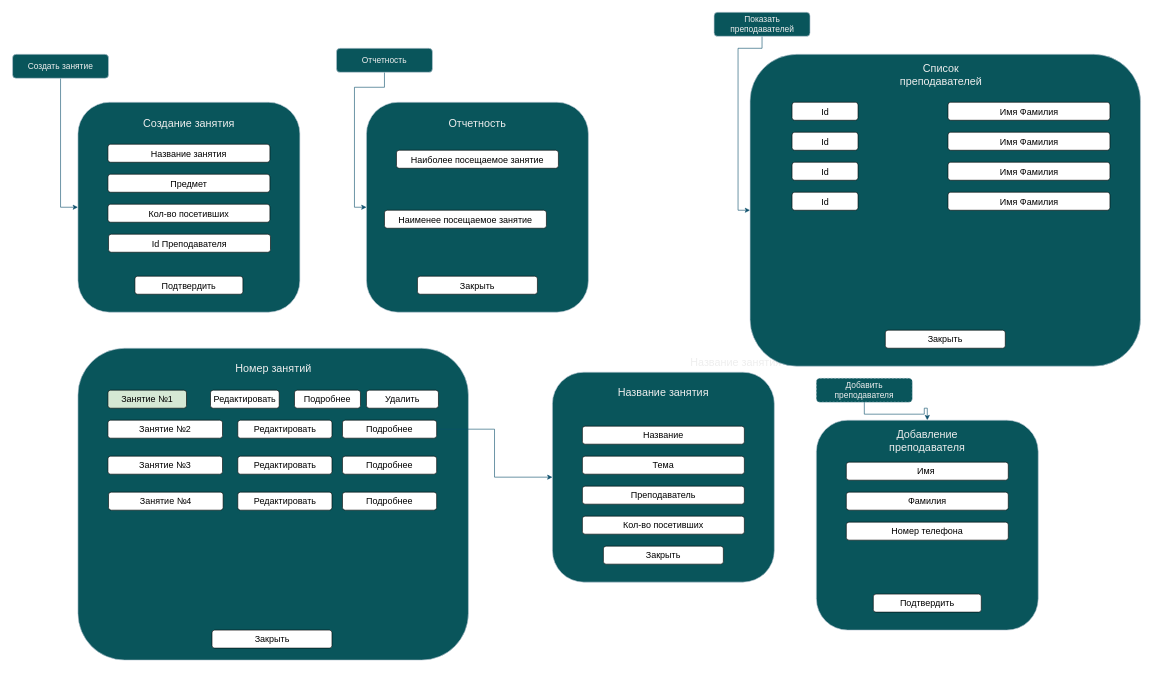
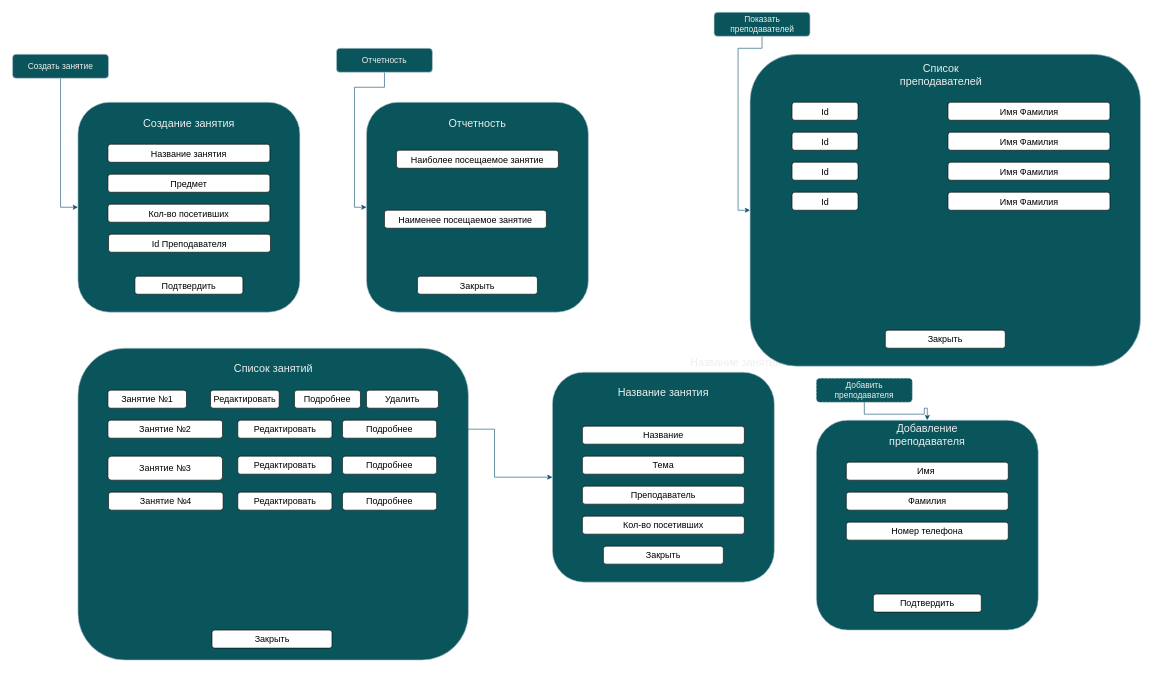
  <mxCell id="0" />
  <mxCell id="1" parent="0" />
  <mxCell id="2" style="edgeStyle=orthogonalEdgeStyle;rounded=0;orthogonalLoop=1;jettySize=auto;html=1;exitX=0.5;exitY=1;exitDx=0;exitDy=0;entryX=0;entryY=0.5;entryDx=0;entryDy=0;strokeColor=#0B4D6A;" edge="1" parent="1" source="3" target="4"><mxGeometry relative="1" as="geometry" /></mxCell>
  <mxCell id="3" value="&lt;font style=&quot;font-size: 14px;&quot;&gt;Создать занятие&lt;/font&gt;" style="rounded=1;whiteSpace=wrap;html=1;labelBackgroundColor=none;fillColor=#09555B;strokeColor=#BAC8D3;fontColor=#EEEEEE;" vertex="1" parent="1"><mxGeometry x="20" y="90" width="160" height="40" as="geometry" /></mxCell>
  <mxCell id="4" value="" style="rounded=1;whiteSpace=wrap;html=1;strokeColor=#BAC8D3;fontColor=#EEEEEE;fillColor=#09555B;" vertex="1" parent="1"><mxGeometry x="129" y="170" width="370" height="350" as="geometry" /></mxCell>
  <mxCell id="5" value="&lt;font style=&quot;font-size: 15px;&quot;&gt;Название занятия&lt;/font&gt;" style="rounded=1;whiteSpace=wrap;html=1;" vertex="1" parent="1"><mxGeometry x="179" y="240" width="270" height="30" as="geometry" /></mxCell>
  <mxCell id="6" value="&lt;font style=&quot;font-size: 15px;&quot;&gt;Предмет&lt;/font&gt;" style="rounded=1;whiteSpace=wrap;html=1;" vertex="1" parent="1"><mxGeometry x="179" y="290" width="270" height="30" as="geometry" /></mxCell>
  <mxCell id="7" value="&lt;font style=&quot;font-size: 15px;&quot;&gt;Кол-во посетивших&lt;/font&gt;" style="rounded=1;whiteSpace=wrap;html=1;" vertex="1" parent="1"><mxGeometry x="179" y="340" width="270" height="30" as="geometry" /></mxCell>
  <mxCell id="8" value="&lt;font style=&quot;font-size: 15px;&quot;&gt;Подтвердить&lt;/font&gt;" style="rounded=1;whiteSpace=wrap;html=1;" vertex="1" parent="1"><mxGeometry x="224" y="460" width="180" height="30" as="geometry" /></mxCell>
  <mxCell id="9" value="&lt;font style=&quot;font-size: 18px;&quot;&gt;Создание занятия&lt;/font&gt;" style="text;html=1;strokeColor=none;fillColor=none;align=center;verticalAlign=middle;whiteSpace=wrap;rounded=0;fontColor=#EEEEEE;" vertex="1" parent="1"><mxGeometry x="216" y="190" width="196" height="30" as="geometry" /></mxCell>
  <mxCell id="10" value="&lt;font style=&quot;font-size: 18px;&quot;&gt;Удаление занятия&lt;/font&gt;" style="text;html=1;strokeColor=none;fillColor=none;align=center;verticalAlign=middle;whiteSpace=wrap;rounded=0;fontColor=#EEEEEE;" vertex="1" parent="1"><mxGeometry x="677" y="190" width="196" height="30" as="geometry" /></mxCell>
  <mxCell id="11" value="" style="rounded=1;whiteSpace=wrap;html=1;strokeColor=#BAC8D3;fontColor=#EEEEEE;fillColor=#09555B;" vertex="1" parent="1"><mxGeometry x="129" y="580" width="651" height="520" as="geometry" /></mxCell>
- <mxCell id="12" value="&lt;font style=&quot;font-size: 18px;&quot;&gt;Номер занятий&lt;/font&gt;" style="text;html=1;strokeColor=none;fillColor=none;align=center;verticalAlign=middle;whiteSpace=wrap;rounded=0;fontColor=#EEEEEE;" vertex="1" parent="1"><mxGeometry x="356.5" y="600" width="196" height="30" as="geometry" /></mxCell>
- <mxCell id="13" value="&lt;font style=&quot;font-size: 15px;&quot;&gt;Занятие №1&lt;/font&gt;" style="rounded=1;whiteSpace=wrap;html=1;fillColor=#d5e8d4;" vertex="1" parent="1"><mxGeometry x="179" y="650" width="131" height="30" as="geometry" /></mxCell>
+ <mxCell id="12" value="&lt;font style=&quot;font-size: 18px;&quot;&gt;Список занятий&lt;/font&gt;" style="text;html=1;strokeColor=none;fillColor=none;align=center;verticalAlign=middle;whiteSpace=wrap;rounded=0;fontColor=#EEEEEE;" vertex="1" parent="1"><mxGeometry x="356.5" y="600" width="196" height="30" as="geometry" /></mxCell>
+ <mxCell id="13" value="&lt;font style=&quot;font-size: 15px;&quot;&gt;Занятие №1&lt;/font&gt;" style="rounded=1;whiteSpace=wrap;html=1;" vertex="1" parent="1"><mxGeometry x="179" y="650" width="131" height="30" as="geometry" /></mxCell>
  <mxCell id="14" value="&lt;font style=&quot;font-size: 15px;&quot;&gt;Подробнее&lt;/font&gt;" style="rounded=1;whiteSpace=wrap;html=1;" vertex="1" parent="1"><mxGeometry x="490" y="650" width="110" height="30" as="geometry" /></mxCell>
  <mxCell id="15" value="&lt;font style=&quot;font-size: 15px;&quot;&gt;Занятие №2&lt;/font&gt;" style="rounded=1;whiteSpace=wrap;html=1;" vertex="1" parent="1"><mxGeometry x="179" y="700" width="191" height="30" as="geometry" /></mxCell>
  <mxCell id="16" style="edgeStyle=orthogonalEdgeStyle;rounded=0;orthogonalLoop=1;jettySize=auto;html=1;exitX=1;exitY=0.5;exitDx=0;exitDy=0;strokeColor=#0B4D6A;" edge="1" parent="1" source="17" target="24"><mxGeometry relative="1" as="geometry" /></mxCell>
  <mxCell id="17" value="&lt;font style=&quot;font-size: 15px;&quot;&gt;Подробнее&lt;/font&gt;" style="rounded=1;whiteSpace=wrap;html=1;" vertex="1" parent="1"><mxGeometry x="570" y="700" width="157" height="30" as="geometry" /></mxCell>
- <mxCell id="18" value="&lt;font style=&quot;font-size: 15px;&quot;&gt;Занятие №3&lt;/font&gt;" style="rounded=1;whiteSpace=wrap;html=1;" vertex="1" parent="1"><mxGeometry x="179" y="760" width="191" height="30" as="geometry" /></mxCell>
+ <mxCell id="18" value="&lt;font style=&quot;font-size: 15px;&quot;&gt;Занятие №3&lt;/font&gt;" style="rounded=1;whiteSpace=wrap;html=1;" vertex="1" parent="1"><mxGeometry x="179" y="760" width="191" height="40" as="geometry" /></mxCell>
  <mxCell id="19" value="&lt;font style=&quot;font-size: 15px;&quot;&gt;Подробнее&lt;/font&gt;" style="rounded=1;whiteSpace=wrap;html=1;" vertex="1" parent="1"><mxGeometry x="570" y="760" width="157" height="30" as="geometry" /></mxCell>
  <mxCell id="20" value="&lt;font style=&quot;font-size: 15px;&quot;&gt;Занятие №4&lt;/font&gt;" style="rounded=1;whiteSpace=wrap;html=1;" vertex="1" parent="1"><mxGeometry x="180" y="820" width="191" height="30" as="geometry" /></mxCell>
  <mxCell id="21" value="&lt;font style=&quot;font-size: 15px;&quot;&gt;Подробнее&lt;/font&gt;" style="rounded=1;whiteSpace=wrap;html=1;" vertex="1" parent="1"><mxGeometry x="570" y="820" width="157" height="30" as="geometry" /></mxCell>
  <mxCell id="22" value="&lt;span style=&quot;font-size: 18px;&quot;&gt;Название занятия&lt;/span&gt;" style="text;html=1;strokeColor=none;fillColor=none;align=center;verticalAlign=middle;whiteSpace=wrap;rounded=0;fontColor=#EEEEEE;" vertex="1" parent="1"><mxGeometry x="1127.5" y="590" width="196" height="30" as="geometry" /></mxCell>
  <mxCell id="23" value="&lt;span style=&quot;font-size: 18px;&quot;&gt;Назва&lt;/span&gt;" style="text;html=1;strokeColor=none;fillColor=none;align=center;verticalAlign=middle;whiteSpace=wrap;rounded=0;fontColor=#EEEEEE;" vertex="1" parent="1"><mxGeometry x="944" y="680" width="196" height="30" as="geometry" /></mxCell>
  <mxCell id="24" value="" style="rounded=1;whiteSpace=wrap;html=1;strokeColor=#BAC8D3;fontColor=#EEEEEE;fillColor=#09555B;" vertex="1" parent="1"><mxGeometry x="920" y="620" width="370" height="350" as="geometry" /></mxCell>
  <mxCell id="25" value="&lt;font style=&quot;font-size: 18px;&quot;&gt;Название занятия&lt;/font&gt;" style="text;html=1;strokeColor=none;fillColor=none;align=center;verticalAlign=middle;whiteSpace=wrap;rounded=0;fontColor=#EEEEEE;" vertex="1" parent="1"><mxGeometry x="1007" y="640" width="196" height="30" as="geometry" /></mxCell>
  <mxCell id="26" value="&lt;font style=&quot;font-size: 15px;&quot;&gt;Название&lt;/font&gt;" style="rounded=1;whiteSpace=wrap;html=1;" vertex="1" parent="1"><mxGeometry x="970" y="710" width="270" height="30" as="geometry" /></mxCell>
  <mxCell id="27" value="&lt;font style=&quot;font-size: 15px;&quot;&gt;Тема&lt;/font&gt;" style="rounded=1;whiteSpace=wrap;html=1;" vertex="1" parent="1"><mxGeometry x="970" y="760" width="270" height="30" as="geometry" /></mxCell>
  <mxCell id="28" value="&lt;font style=&quot;font-size: 15px;&quot;&gt;Преподаватель&lt;/font&gt;" style="rounded=1;whiteSpace=wrap;html=1;" vertex="1" parent="1"><mxGeometry x="970" y="810" width="270" height="30" as="geometry" /></mxCell>
  <mxCell id="29" value="&lt;font style=&quot;font-size: 15px;&quot;&gt;Закрыть&lt;/font&gt;" style="rounded=1;whiteSpace=wrap;html=1;" vertex="1" parent="1"><mxGeometry x="1005" y="910" width="200" height="30" as="geometry" /></mxCell>
  <mxCell id="30" style="edgeStyle=orthogonalEdgeStyle;rounded=0;orthogonalLoop=1;jettySize=auto;html=1;exitX=0.5;exitY=1;exitDx=0;exitDy=0;entryX=0;entryY=0.5;entryDx=0;entryDy=0;strokeColor=#0B4D6A;" edge="1" parent="1" source="31" target="32"><mxGeometry relative="1" as="geometry" /></mxCell>
  <mxCell id="31" value="&lt;font style=&quot;font-size: 14px;&quot;&gt;Отчетность&lt;/font&gt;" style="rounded=1;whiteSpace=wrap;html=1;labelBackgroundColor=none;fillColor=#09555B;strokeColor=#BAC8D3;fontColor=#EEEEEE;" vertex="1" parent="1"><mxGeometry x="560" y="80" width="160" height="40" as="geometry" /></mxCell>
  <mxCell id="32" value="" style="rounded=1;whiteSpace=wrap;html=1;strokeColor=#BAC8D3;fontColor=#EEEEEE;fillColor=#09555B;" vertex="1" parent="1"><mxGeometry x="610" y="170" width="370" height="350" as="geometry" /></mxCell>
  <mxCell id="33" value="&lt;font style=&quot;font-size: 18px;&quot;&gt;Отчетность&lt;br&gt;&lt;/font&gt;" style="text;html=1;strokeColor=none;fillColor=none;align=center;verticalAlign=middle;whiteSpace=wrap;rounded=0;fontColor=#EEEEEE;" vertex="1" parent="1"><mxGeometry x="697" y="190" width="196" height="30" as="geometry" /></mxCell>
  <mxCell id="34" value="&lt;font style=&quot;font-size: 15px;&quot;&gt;Наиболее посещаемое занятие&lt;/font&gt;" style="rounded=1;whiteSpace=wrap;html=1;" vertex="1" parent="1"><mxGeometry x="660" y="250" width="270" height="30" as="geometry" /></mxCell>
  <mxCell id="35" value="&lt;span style=&quot;font-size: 15px;&quot;&gt;Наименее посещаемое занятие&lt;/span&gt;" style="rounded=1;whiteSpace=wrap;html=1;" vertex="1" parent="1"><mxGeometry x="640" y="350" width="270" height="30" as="geometry" /></mxCell>
  <mxCell id="36" value="&lt;font style=&quot;font-size: 15px;&quot;&gt;Закрыть&lt;/font&gt;" style="rounded=1;whiteSpace=wrap;html=1;" vertex="1" parent="1"><mxGeometry x="695" y="460" width="200" height="30" as="geometry" /></mxCell>
  <mxCell id="37" value="&lt;font style=&quot;font-size: 15px;&quot;&gt;Редактировать&lt;/font&gt;" style="rounded=1;whiteSpace=wrap;html=1;" vertex="1" parent="1"><mxGeometry x="350" y="650" width="114.5" height="30" as="geometry" /></mxCell>
  <mxCell id="38" value="&lt;font style=&quot;font-size: 15px;&quot;&gt;Редактировать&lt;/font&gt;" style="rounded=1;whiteSpace=wrap;html=1;" vertex="1" parent="1"><mxGeometry x="395.5" y="700" width="157" height="30" as="geometry" /></mxCell>
  <mxCell id="39" value="&lt;font style=&quot;font-size: 15px;&quot;&gt;Редактировать&lt;/font&gt;" style="rounded=1;whiteSpace=wrap;html=1;" vertex="1" parent="1"><mxGeometry x="395.5" y="760" width="157" height="30" as="geometry" /></mxCell>
  <mxCell id="40" value="&lt;font style=&quot;font-size: 15px;&quot;&gt;Редактировать&lt;/font&gt;" style="rounded=1;whiteSpace=wrap;html=1;" vertex="1" parent="1"><mxGeometry x="395.5" y="820" width="157" height="30" as="geometry" /></mxCell>
  <mxCell id="41" value="&lt;font style=&quot;font-size: 15px;&quot;&gt;Id Преподавателя&lt;/font&gt;" style="rounded=1;whiteSpace=wrap;html=1;" vertex="1" parent="1"><mxGeometry x="180" y="390" width="270" height="30" as="geometry" /></mxCell>
  <mxCell id="42" style="edgeStyle=orthogonalEdgeStyle;rounded=0;orthogonalLoop=1;jettySize=auto;html=1;exitX=0.5;exitY=1;exitDx=0;exitDy=0;entryX=0.5;entryY=0;entryDx=0;entryDy=0;strokeColor=#0B4D6A;" edge="1" parent="1" source="43" target="44"><mxGeometry relative="1" as="geometry" /></mxCell>
  <mxCell id="43" value="&lt;font style=&quot;font-size: 14px;&quot;&gt;Добавить преподавателя&lt;/font&gt;" style="rounded=1;whiteSpace=wrap;html=1;labelBackgroundColor=none;fillColor=#09555B;strokeColor=#BAC8D3;fontColor=#EEEEEE;dashed=1;" vertex="1" parent="1"><mxGeometry x="1360" y="630" width="160" height="40" as="geometry" /></mxCell>
  <mxCell id="44" value="" style="rounded=1;whiteSpace=wrap;html=1;strokeColor=#BAC8D3;fontColor=#EEEEEE;fillColor=#09555B;" vertex="1" parent="1"><mxGeometry x="1360" y="700" width="370" height="350" as="geometry" /></mxCell>
  <mxCell id="45" value="&lt;span style=&quot;font-size: 15px;&quot;&gt;Имя&lt;span style=&quot;white-space: pre;&quot;&gt;&#09;&lt;/span&gt;&lt;/span&gt;" style="rounded=1;whiteSpace=wrap;html=1;" vertex="1" parent="1"><mxGeometry x="1410" y="770" width="270" height="30" as="geometry" /></mxCell>
  <mxCell id="46" value="&lt;font style=&quot;font-size: 15px;&quot;&gt;Фамилия&lt;/font&gt;" style="rounded=1;whiteSpace=wrap;html=1;" vertex="1" parent="1"><mxGeometry x="1410" y="820" width="270" height="30" as="geometry" /></mxCell>
  <mxCell id="47" value="&lt;font style=&quot;font-size: 15px;&quot;&gt;Подтвердить&lt;/font&gt;" style="rounded=1;whiteSpace=wrap;html=1;" vertex="1" parent="1"><mxGeometry x="1455" y="990" width="180" height="30" as="geometry" /></mxCell>
- <mxCell id="48" value="&lt;font style=&quot;font-size: 18px;&quot;&gt;Добавление преподавателя&lt;/font&gt;" style="text;html=1;strokeColor=none;fillColor=none;align=center;verticalAlign=middle;whiteSpace=wrap;rounded=0;fontColor=#EEEEEE;" vertex="1" parent="1"><mxGeometry x="1447" y="720" width="196" height="30" as="geometry" /></mxCell>
+ <mxCell id="48" value="&lt;font style=&quot;font-size: 18px;&quot;&gt;Добавление преподавателя&lt;/font&gt;" style="text;html=1;strokeColor=none;fillColor=none;align=center;verticalAlign=middle;whiteSpace=wrap;rounded=0;fontColor=#EEEEEE;" vertex="1" parent="1"><mxGeometry x="1447" y="710" width="196" height="30" as="geometry" /></mxCell>
  <mxCell id="49" value="&lt;font style=&quot;font-size: 15px;&quot;&gt;Номер телефона&lt;/font&gt;" style="rounded=1;whiteSpace=wrap;html=1;" vertex="1" parent="1"><mxGeometry x="1410" y="870" width="270" height="30" as="geometry" /></mxCell>
  <mxCell id="50" value="&lt;font style=&quot;font-size: 15px;&quot;&gt;Кол-во посетивших&lt;/font&gt;" style="rounded=1;whiteSpace=wrap;html=1;" vertex="1" parent="1"><mxGeometry x="970" y="860" width="270" height="30" as="geometry" /></mxCell>
  <mxCell id="51" style="edgeStyle=orthogonalEdgeStyle;rounded=0;orthogonalLoop=1;jettySize=auto;html=1;exitX=0.5;exitY=1;exitDx=0;exitDy=0;entryX=0;entryY=0.5;entryDx=0;entryDy=0;strokeColor=#0B4D6A;" edge="1" parent="1" source="52" target="53"><mxGeometry relative="1" as="geometry" /></mxCell>
  <mxCell id="52" value="&lt;font style=&quot;font-size: 14px;&quot;&gt;Показать преподавателей&lt;/font&gt;" style="rounded=1;whiteSpace=wrap;html=1;labelBackgroundColor=none;fillColor=#09555B;strokeColor=#BAC8D3;fontColor=#EEEEEE;" vertex="1" parent="1"><mxGeometry x="1189.5" y="20" width="160" height="40" as="geometry" /></mxCell>
  <mxCell id="53" value="" style="rounded=1;whiteSpace=wrap;html=1;strokeColor=#BAC8D3;fontColor=#EEEEEE;fillColor=#09555B;" vertex="1" parent="1"><mxGeometry x="1249.5" y="90" width="651" height="520" as="geometry" /></mxCell>
  <mxCell id="54" value="&lt;font style=&quot;font-size: 18px;&quot;&gt;Список преподавателей&lt;br&gt;&lt;/font&gt;" style="text;html=1;strokeColor=none;fillColor=none;align=center;verticalAlign=middle;whiteSpace=wrap;rounded=0;fontColor=#EEEEEE;" vertex="1" parent="1"><mxGeometry x="1469.5" y="110" width="196" height="30" as="geometry" /></mxCell>
  <mxCell id="55" value="&lt;span style=&quot;font-size: 15px;&quot;&gt;Id&lt;/span&gt;" style="rounded=1;whiteSpace=wrap;html=1;" vertex="1" parent="1"><mxGeometry x="1319.5" y="170" width="110" height="30" as="geometry" /></mxCell>
  <mxCell id="56" value="&lt;span style=&quot;font-size: 15px;&quot;&gt;Имя Фамилия&lt;/span&gt;" style="rounded=1;whiteSpace=wrap;html=1;" vertex="1" parent="1"><mxGeometry x="1579.5" y="170" width="270" height="30" as="geometry" /></mxCell>
  <mxCell id="57" value="&lt;span style=&quot;font-size: 15px;&quot;&gt;Id&lt;/span&gt;" style="rounded=1;whiteSpace=wrap;html=1;" vertex="1" parent="1"><mxGeometry x="1319.5" y="220" width="110" height="30" as="geometry" /></mxCell>
  <mxCell id="58" value="&lt;span style=&quot;font-size: 15px;&quot;&gt;Имя Фамилия&lt;/span&gt;" style="rounded=1;whiteSpace=wrap;html=1;" vertex="1" parent="1"><mxGeometry x="1579.5" y="220" width="270" height="30" as="geometry" /></mxCell>
  <mxCell id="59" value="&lt;span style=&quot;font-size: 15px;&quot;&gt;Id&lt;/span&gt;" style="rounded=1;whiteSpace=wrap;html=1;" vertex="1" parent="1"><mxGeometry x="1319.5" y="270" width="110" height="30" as="geometry" /></mxCell>
  <mxCell id="60" value="&lt;span style=&quot;font-size: 15px;&quot;&gt;Имя Фамилия&lt;/span&gt;" style="rounded=1;whiteSpace=wrap;html=1;" vertex="1" parent="1"><mxGeometry x="1579.5" y="270" width="270" height="30" as="geometry" /></mxCell>
  <mxCell id="61" value="&lt;span style=&quot;font-size: 15px;&quot;&gt;Id&lt;/span&gt;" style="rounded=1;whiteSpace=wrap;html=1;" vertex="1" parent="1"><mxGeometry x="1319.5" y="320" width="110" height="30" as="geometry" /></mxCell>
  <mxCell id="62" value="&lt;span style=&quot;font-size: 15px;&quot;&gt;Имя Фамилия&lt;/span&gt;" style="rounded=1;whiteSpace=wrap;html=1;" vertex="1" parent="1"><mxGeometry x="1579.5" y="320" width="270" height="30" as="geometry" /></mxCell>
  <mxCell id="63" value="&lt;font style=&quot;font-size: 15px;&quot;&gt;Закрыть&lt;/font&gt;" style="rounded=1;whiteSpace=wrap;html=1;" vertex="1" parent="1"><mxGeometry x="1475" y="550" width="200" height="30" as="geometry" /></mxCell>
  <mxCell id="64" value="&lt;font style=&quot;font-size: 15px;&quot;&gt;Закрыть&lt;/font&gt;" style="rounded=1;whiteSpace=wrap;html=1;" vertex="1" parent="1"><mxGeometry x="352.5" y="1050" width="200" height="30" as="geometry" /></mxCell>
  <mxCell id="65" value="&lt;font style=&quot;font-size: 15px;&quot;&gt;Удалить&lt;/font&gt;" style="rounded=1;whiteSpace=wrap;html=1;" vertex="1" parent="1"><mxGeometry x="610" y="650" width="120" height="30" as="geometry" /></mxCell>
